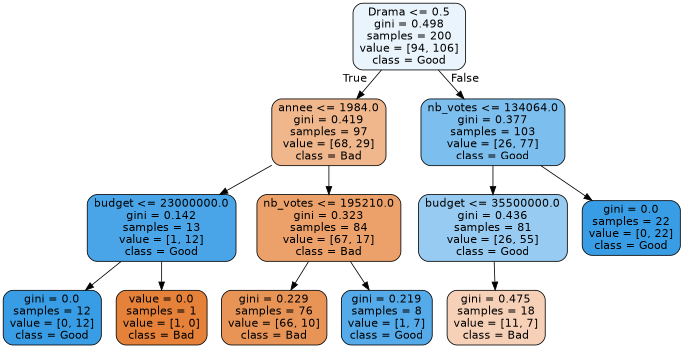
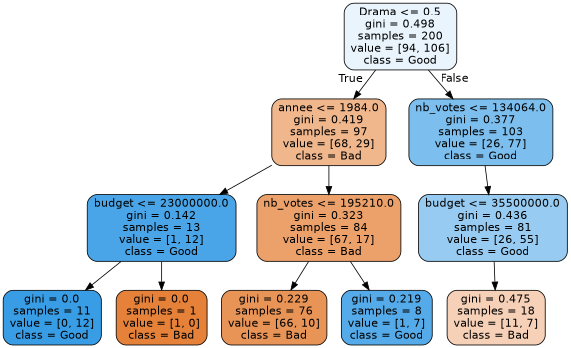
  digraph {
    node [color=black fillcolor="#399de5" fontname=helvetica shape=box style="filled, rounded"]
    edge [fontname=helvetica]
    n1 [fillcolor="#e9f4fc" label="Drama <= 0.5\ngini = 0.498\nsamples = 200\nvalue = [94, 106]\nclass = Good"]
    n2 [fillcolor="#f0b78d" label="annee <= 1984.0\ngini = 0.419\nsamples = 97\nvalue = [68, 29]\nclass = Bad"]
    n3 [fillcolor="#7cbeee" label="nb_votes <= 134064.0\ngini = 0.377\nsamples = 103\nvalue = [26, 77]\nclass = Good"]
    n4 [fillcolor="#49a5e7" label="budget <= 23000000.0\ngini = 0.142\nsamples = 13\nvalue = [1, 12]\nclass = Good"]
    n5 [fillcolor="#eca16b" label="nb_votes <= 195210.0\ngini = 0.323\nsamples = 84\nvalue = [67, 17]\nclass = Bad"]
    n6 [fillcolor="#97cbf1" label="budget <= 35500000.0\ngini = 0.436\nsamples = 81\nvalue = [26, 55]\nclass = Good"]
-   n7 [label="gini = 0.0\nsamples = 22\nvalue = [0, 22]\nclass = Good"]
-   n8 [label="gini = 0.0\nsamples = 12\nvalue = [0, 12]\nclass = Good"]
-   n9 [fillcolor="#e58139" label="value = 0.0\nsamples = 1\nvalue = [1, 0]\nclass = Bad"]
+   n8 [label="gini = 0.0\nsamples = 11\nvalue = [0, 12]\nclass = Good"]
+   n9 [fillcolor="#e58139" label="gini = 0.0\nsamples = 1\nvalue = [1, 0]\nclass = Bad"]
    n10 [fillcolor="#e99457" label="gini = 0.229\nsamples = 76\nvalue = [66, 10]\nclass = Bad"]
    n11 [fillcolor="#55abe9" label="gini = 0.219\nsamples = 8\nvalue = [1, 7]\nclass = Good"]
    n12 [fillcolor="#f6d1b7" label="gini = 0.475\nsamples = 18\nvalue = [11, 7]\nclass = Bad"]
    n1 -> n2 [headlabel=True labelangle=45 labeldistance=2.5]
    n1 -> n3 [headlabel=False labelangle=-45 labeldistance=2.5]
    n2 -> n4
    n2 -> n5
    n3 -> n6
-   n3 -> n7
    n4 -> n8
    n4 -> n9
    n5 -> n10
    n5 -> n11
    n6 -> n12
  }
